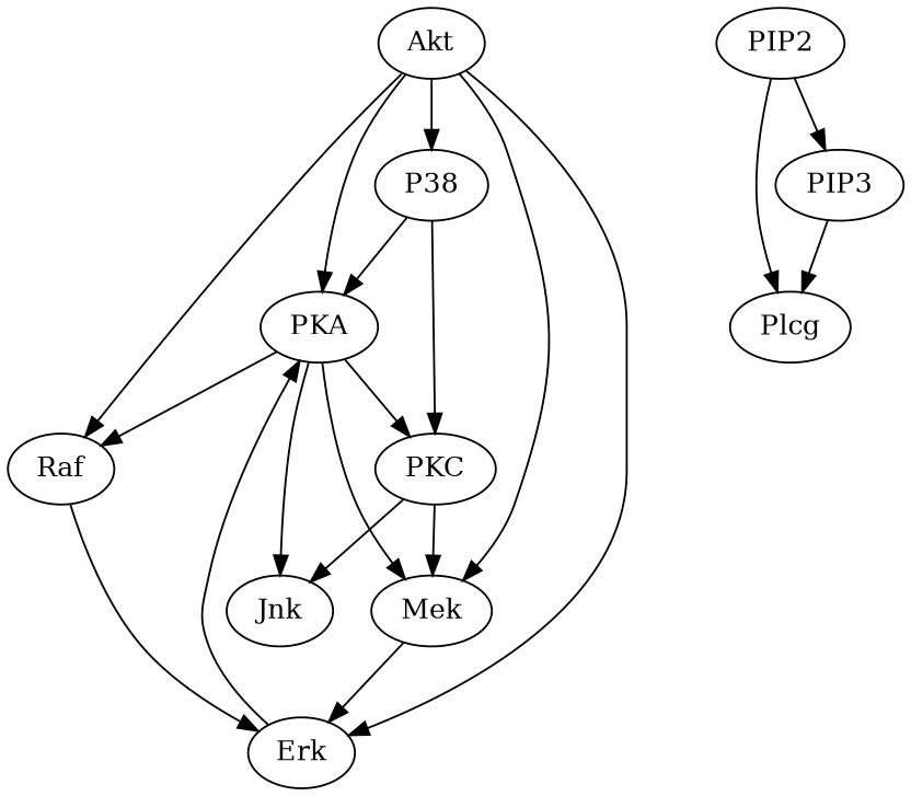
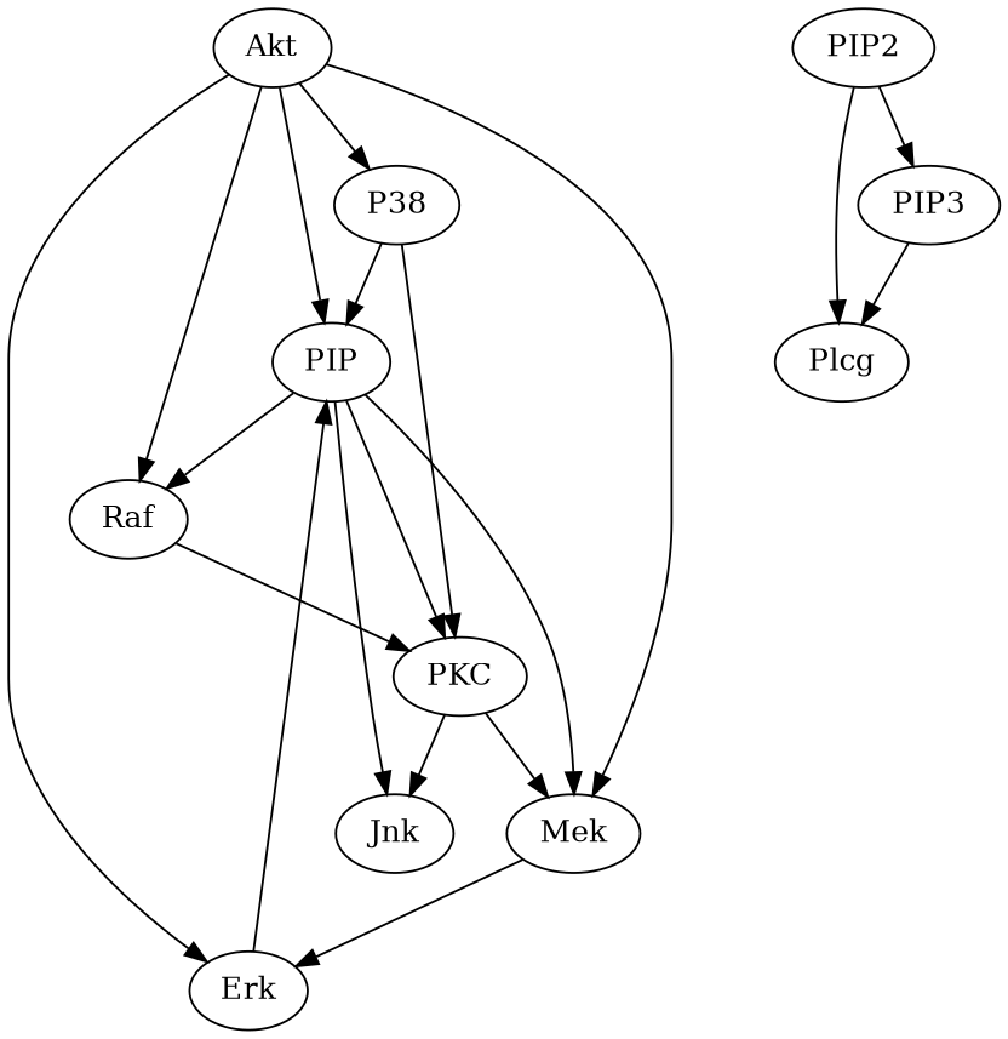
  digraph {
-   PKA
+   PKA [label=PIP]
    Jnk
    PKC
    Mek
    Raf
    Erk
    PIP2
    Plcg
    PIP3
    Akt
    P38
    PKA -> Jnk
    PKA -> PKC
    PKA -> Mek
    PKA -> Raf
    PKC -> Jnk
    PKC -> Mek
    Mek -> Erk
-   Raf -> Erk
+   Raf -> PKC
    Erk -> PKA
    PIP2 -> Plcg
    PIP2 -> PIP3
    PIP3 -> Plcg
    Akt -> PKA
    Akt -> Mek
    Akt -> Raf
    Akt -> Erk
    Akt -> P38
    P38 -> PKA
    P38 -> PKC
  }
